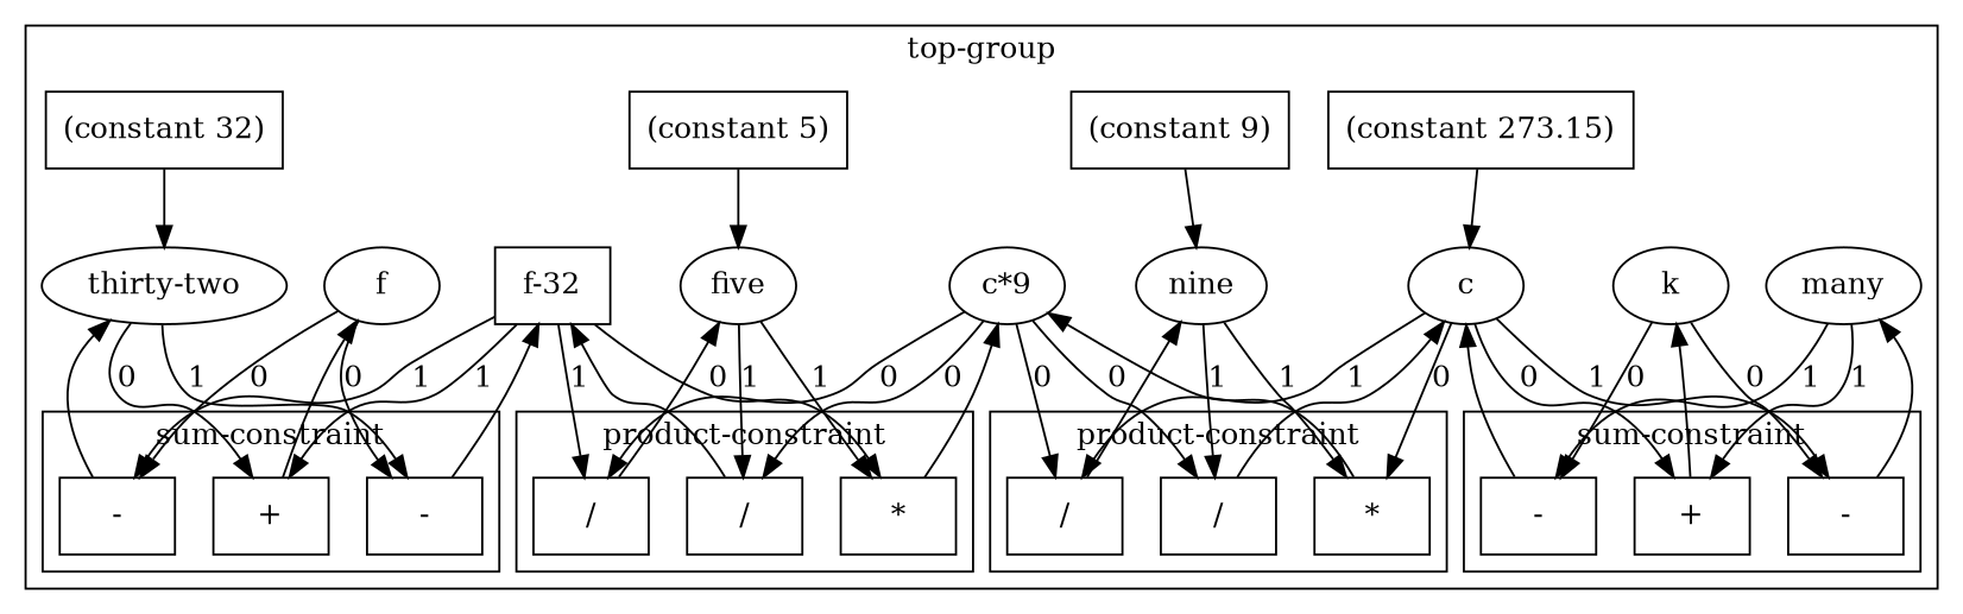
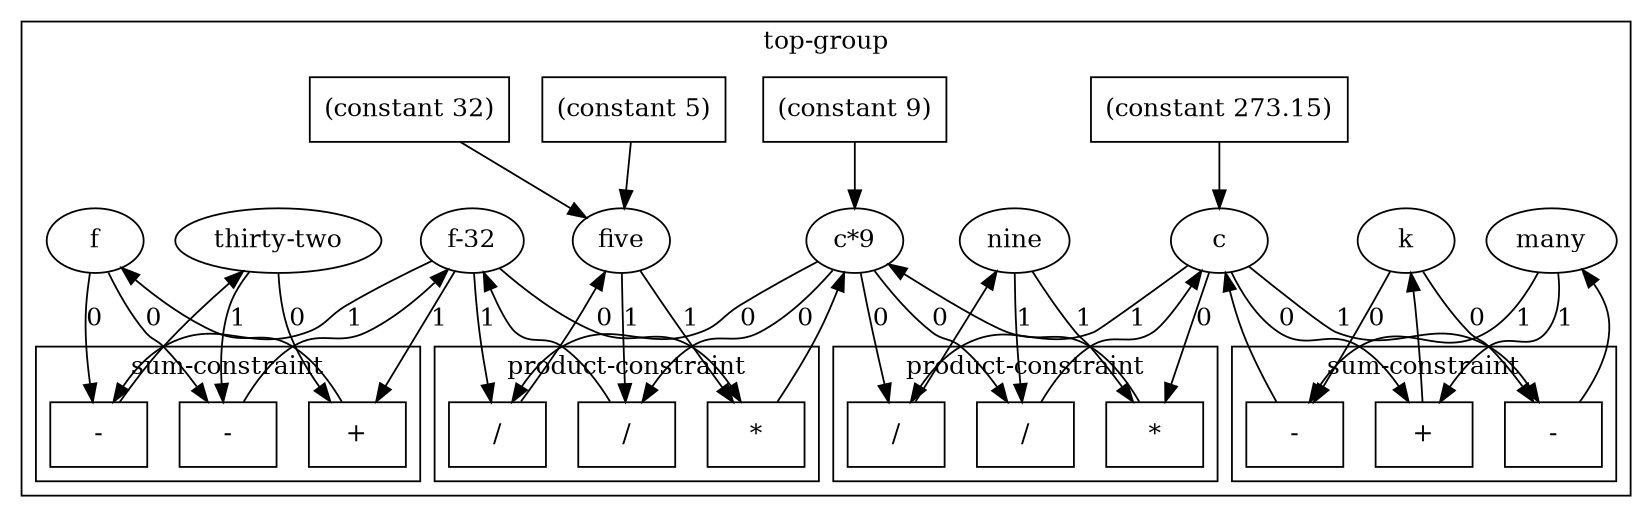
  digraph {
    node [shape=box]
    n1 [label="-"]
    n2 [label="-"]
    n3 [label="+"]
    n4 [label="/"]
    n5 [label="/"]
    n6 [label="*"]
    n7 [label="/"]
    n8 [label="/"]
    n9 [label="*"]
    n10 [label="-"]
    n11 [label="-"]
    n12 [label="+"]
    n13 [label="(constant 273.15)"]
    n14 [label=many shape=ellipse]
    n15 [label="(constant 9)"]
    n16 [label="(constant 5)"]
    n17 [label="(constant 32)"]
    n18 [label="thirty-two" shape=ellipse]
-   n19 [label="f-32"]
+   n19 [label="f-32" shape=ellipse]
    n20 [label=five shape=ellipse]
    n21 [label="c*9" shape=ellipse]
    n22 [label=nine shape=ellipse]
    n23 [label=k shape=ellipse]
    n24 [label=c shape=ellipse]
    n25 [label=f shape=ellipse]
    subgraph cluster_1 {
      label="top-group"
      n13
      n14
      n15
      n16
      n17
      n18
      n19
      n20
      n21
      n22
      n23
      n24
      n25
      subgraph cluster_2 {
        label="sum-constraint"
        n1
        n2
        n3
      }
      subgraph cluster_3 {
        label="product-constraint"
        n4
        n5
        n6
      }
      subgraph cluster_4 {
        label="product-constraint"
        n7
        n8
        n9
      }
      subgraph cluster_5 {
        label="sum-constraint"
        n10
        n11
        n12
      }
    }
    n1 -> n24
    n2 -> n14
    n3 -> n23
    n4 -> n24
    n5 -> n22
    n6 -> n21
    n7 -> n19
    n8 -> n20
    n9 -> n21
    n10 -> n18
    n11 -> n19
    n12 -> n25
    n13 -> n24
    n14 -> n1 [label=1]
    n14 -> n3 [label=1]
-   n15 -> n22
+   n15 -> n21
    n16 -> n20
-   n17 -> n18
+   n17 -> n20
    n18 -> n11 [label=1]
    n18 -> n12 [label=0]
    n19 -> n8 [label=1]
    n19 -> n9 [label=0]
    n19 -> n10 [label=1]
    n19 -> n12 [label=1]
    n20 -> n7 [label=1]
    n20 -> n9 [label=1]
    n21 -> n4 [label=0]
    n21 -> n5 [label=0]
    n21 -> n7 [label=0]
    n21 -> n8 [label=0]
    n22 -> n4 [label=1]
    n22 -> n6 [label=1]
    n23 -> n1 [label=0]
    n23 -> n2 [label=0]
    n24 -> n2 [label=1]
    n24 -> n3 [label=0]
    n24 -> n5 [label=1]
    n24 -> n6 [label=0]
    n25 -> n10 [label=0]
    n25 -> n11 [label=0]
  }
